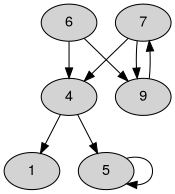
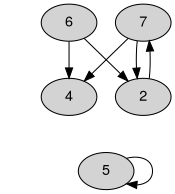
  digraph {
    node [fontname="Helvetica,Arial,sans-serif" style=filled]
    edge [color=black fontname="Helvetica,Arial,sans-serif"]
-   n1 [label=1]
    n2 [label=4]
    n3 [label=5]
-   n4 [label=9]
+   n4 [label=2]
    n5 [label=7]
    n6 [label=6]
-   n2 -> n1
-   n2 -> n3
    n3 -> n3
    n4 -> n5
    n5 -> n2
    n5 -> n4
    n6 -> n2
    n6 -> n4
  }
